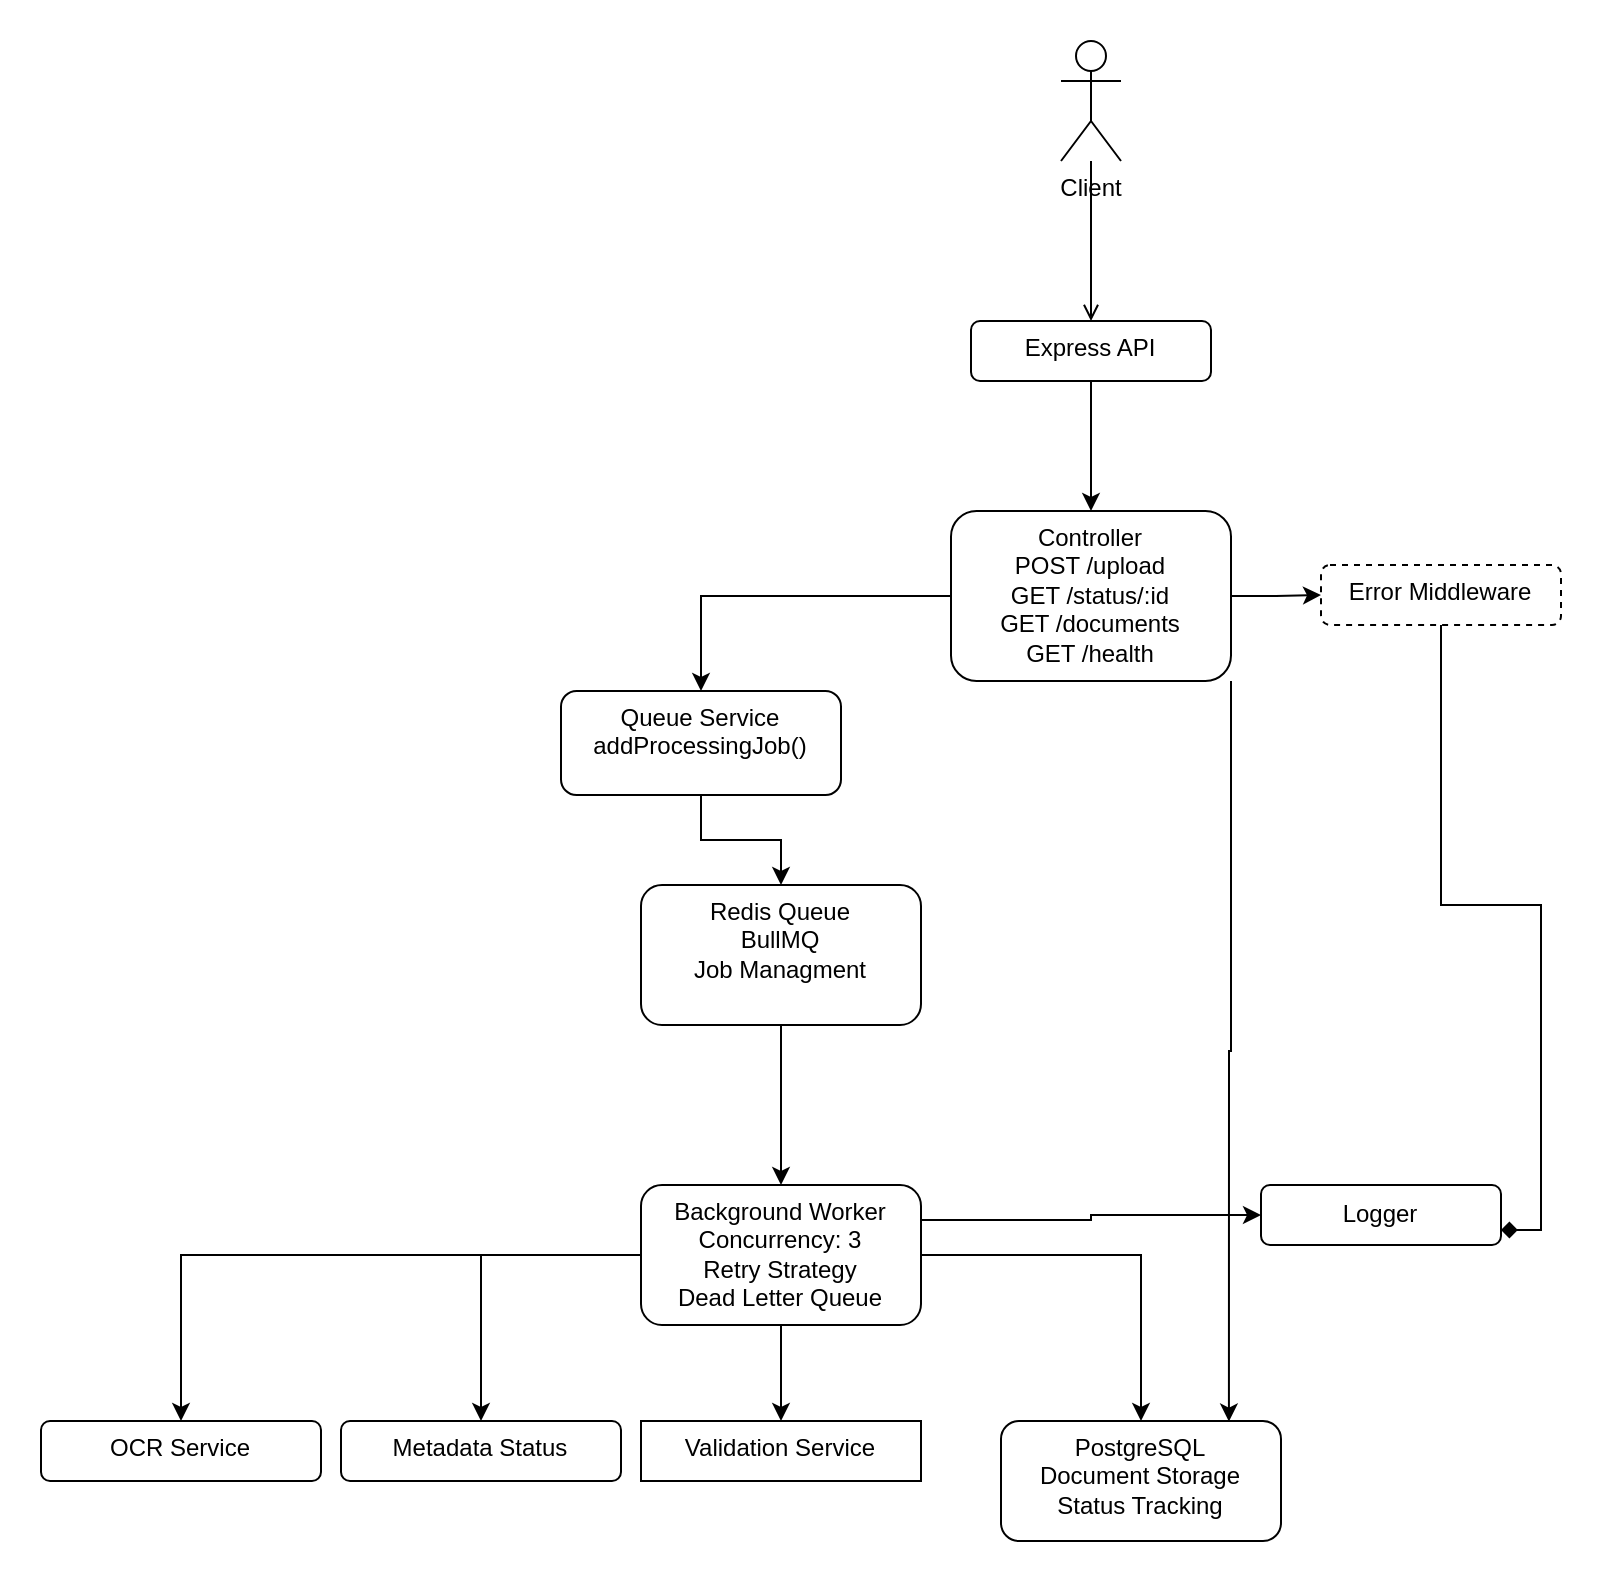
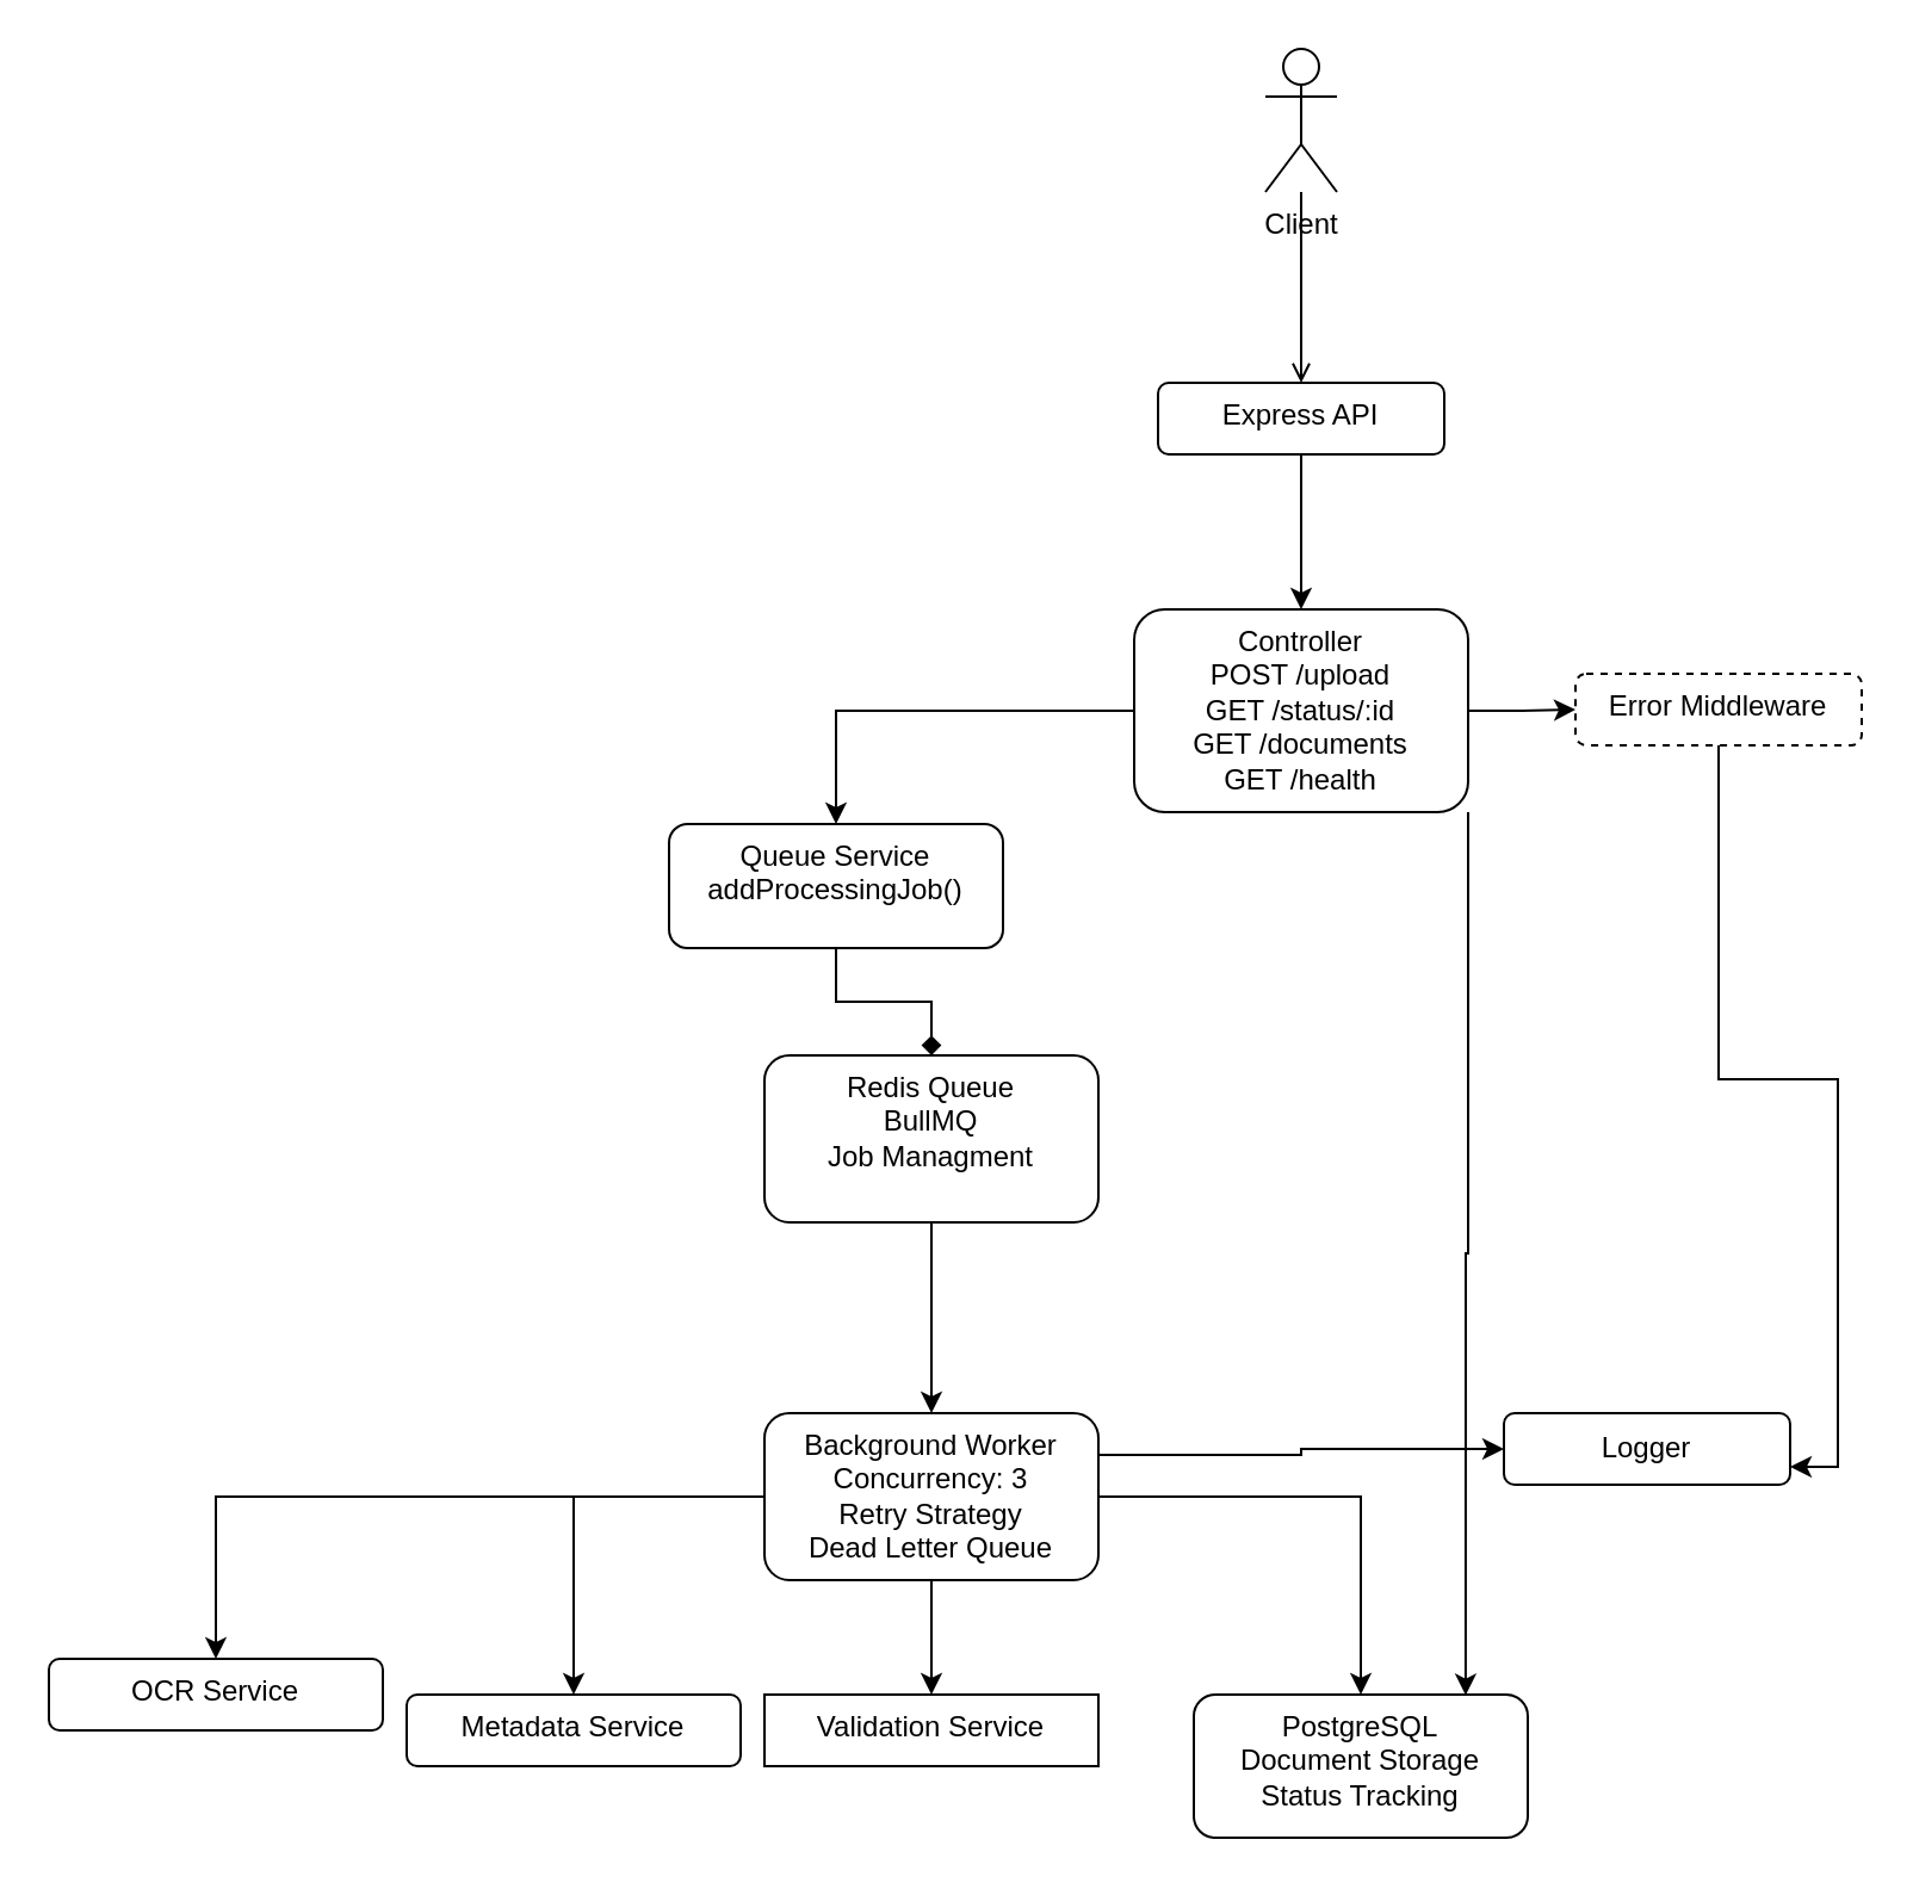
  <mxCell id="0" />
  <mxCell id="1" parent="0" />
  <mxCell id="2" value="" style="edgeStyle=orthogonalEdgeStyle;rounded=0;orthogonalLoop=1;jettySize=auto;html=1;labelBackgroundColor=none;fontColor=default;endArrow=open;" edge="1" parent="1" source="3" target="5"><mxGeometry relative="1" as="geometry" /></mxCell>
  <mxCell id="3" value="Client" style="shape=umlActor;verticalLabelPosition=bottom;verticalAlign=top;html=1;outlineConnect=0;labelBackgroundColor=none;" vertex="1" parent="1"><mxGeometry x="530" y="20" width="30" height="60" as="geometry" /></mxCell>
  <mxCell id="4" value="" style="edgeStyle=orthogonalEdgeStyle;rounded=0;orthogonalLoop=1;jettySize=auto;html=1;labelBackgroundColor=none;fontColor=default;" edge="1" parent="1" source="5" target="8"><mxGeometry relative="1" as="geometry" /></mxCell>
  <mxCell id="5" value="Express API" style="rounded=1;whiteSpace=wrap;html=1;verticalAlign=top;labelBackgroundColor=none;" vertex="1" parent="1"><mxGeometry x="485" y="160" width="120" height="30" as="geometry" /></mxCell>
  <mxCell id="6" value="" style="edgeStyle=orthogonalEdgeStyle;rounded=0;orthogonalLoop=1;jettySize=auto;html=1;labelBackgroundColor=none;fontColor=default;" edge="1" parent="1" source="8" target="26"><mxGeometry relative="1" as="geometry" /></mxCell>
  <mxCell id="7" style="edgeStyle=orthogonalEdgeStyle;rounded=0;orthogonalLoop=1;jettySize=auto;html=1;exitX=0;exitY=0.5;exitDx=0;exitDy=0;entryX=0.5;entryY=0;entryDx=0;entryDy=0;labelBackgroundColor=none;fontColor=default;" edge="1" parent="1" source="8" target="10"><mxGeometry relative="1" as="geometry"><mxPoint x="390" y="297.667" as="targetPoint" /></mxGeometry></mxCell>
  <mxCell id="8" value="Controller&lt;br&gt;POST /upload&lt;br&gt;GET /status/:id&lt;br&gt;GET /documents&lt;br&gt;GET /health" style="rounded=1;whiteSpace=wrap;html=1;verticalAlign=top;labelBackgroundColor=none;" vertex="1" parent="1"><mxGeometry x="475" y="255" width="140" height="85" as="geometry" /></mxCell>
- <mxCell id="9" value="" style="edgeStyle=orthogonalEdgeStyle;rounded=0;orthogonalLoop=1;jettySize=auto;html=1;labelBackgroundColor=none;fontColor=default;" edge="1" parent="1" source="10" target="12"><mxGeometry relative="1" as="geometry" /></mxCell>
+ <mxCell id="9" value="" style="edgeStyle=orthogonalEdgeStyle;rounded=0;orthogonalLoop=1;jettySize=auto;html=1;labelBackgroundColor=none;fontColor=default;endArrow=diamond;" edge="1" parent="1" source="10" target="12"><mxGeometry relative="1" as="geometry" /></mxCell>
  <mxCell id="10" value="Queue Service&lt;br&gt;addProcessingJob()" style="rounded=1;whiteSpace=wrap;html=1;verticalAlign=top;labelBackgroundColor=none;" vertex="1" parent="1"><mxGeometry x="280" y="345" width="140" height="52" as="geometry" /></mxCell>
  <mxCell id="11" value="" style="edgeStyle=orthogonalEdgeStyle;rounded=0;orthogonalLoop=1;jettySize=auto;html=1;labelBackgroundColor=none;fontColor=default;" edge="1" parent="1" source="12" target="18"><mxGeometry relative="1" as="geometry" /></mxCell>
  <mxCell id="12" value="Redis Queue&lt;br&gt;BullMQ&lt;br&gt;Job Managment" style="rounded=1;whiteSpace=wrap;html=1;verticalAlign=top;labelBackgroundColor=none;" vertex="1" parent="1"><mxGeometry x="320" y="442" width="140" height="70" as="geometry" /></mxCell>
  <mxCell id="13" value="" style="edgeStyle=orthogonalEdgeStyle;rounded=0;orthogonalLoop=1;jettySize=auto;html=1;labelBackgroundColor=none;fontColor=default;" edge="1" parent="1" source="18" target="19"><mxGeometry relative="1" as="geometry" /></mxCell>
  <mxCell id="14" value="" style="edgeStyle=orthogonalEdgeStyle;rounded=0;orthogonalLoop=1;jettySize=auto;html=1;labelBackgroundColor=none;fontColor=default;" edge="1" parent="1" source="18" target="20"><mxGeometry relative="1" as="geometry" /></mxCell>
  <mxCell id="15" value="" style="edgeStyle=orthogonalEdgeStyle;rounded=0;orthogonalLoop=1;jettySize=auto;html=1;labelBackgroundColor=none;fontColor=default;" edge="1" parent="1" source="18" target="21"><mxGeometry relative="1" as="geometry" /></mxCell>
  <mxCell id="16" value="" style="edgeStyle=orthogonalEdgeStyle;rounded=0;orthogonalLoop=1;jettySize=auto;html=1;labelBackgroundColor=none;fontColor=default;" edge="1" parent="1" source="18" target="22"><mxGeometry relative="1" as="geometry" /></mxCell>
  <mxCell id="17" style="edgeStyle=orthogonalEdgeStyle;rounded=0;orthogonalLoop=1;jettySize=auto;html=1;exitX=1;exitY=0.25;exitDx=0;exitDy=0;labelBackgroundColor=none;fontColor=default;" edge="1" parent="1" source="18" target="23"><mxGeometry relative="1" as="geometry"><mxPoint x="730" y="760" as="targetPoint" /></mxGeometry></mxCell>
  <mxCell id="18" value="Background Worker&lt;br&gt;Concurrency: 3&lt;br&gt;Retry Strategy&lt;br&gt;Dead Letter Queue" style="rounded=1;whiteSpace=wrap;html=1;verticalAlign=top;labelBackgroundColor=none;" vertex="1" parent="1"><mxGeometry x="320" y="592" width="140" height="70" as="geometry" /></mxCell>
- <mxCell id="19" value="OCR Service" style="rounded=1;whiteSpace=wrap;html=1;verticalAlign=top;labelBackgroundColor=none;" vertex="1" parent="1"><mxGeometry x="20" y="710" width="140" height="30" as="geometry" /></mxCell>
- <mxCell id="20" value="&lt;div&gt;Metadata Status&lt;/div&gt;&lt;div&gt;&lt;br&gt;&lt;/div&gt;" style="rounded=1;whiteSpace=wrap;html=1;verticalAlign=top;labelBackgroundColor=none;" vertex="1" parent="1"><mxGeometry x="170" y="710" width="140" height="30" as="geometry" /></mxCell>
+ <mxCell id="19" value="OCR Service" style="rounded=1;whiteSpace=wrap;html=1;verticalAlign=top;labelBackgroundColor=none;" vertex="1" parent="1"><mxGeometry x="20" y="695" width="140" height="30" as="geometry" /></mxCell>
+ <mxCell id="20" value="&lt;div&gt;Metadata Service&lt;/div&gt;&lt;div&gt;&lt;br&gt;&lt;/div&gt;" style="rounded=1;whiteSpace=wrap;html=1;verticalAlign=top;labelBackgroundColor=none;" vertex="1" parent="1"><mxGeometry x="170" y="710" width="140" height="30" as="geometry" /></mxCell>
  <mxCell id="21" value="Validation Service" style="whiteSpace=wrap;html=1;verticalAlign=top;labelBackgroundColor=none;rounded=0;" vertex="1" parent="1"><mxGeometry x="320" y="710" width="140" height="30" as="geometry" /></mxCell>
  <mxCell id="22" value="PostgreSQL&lt;br&gt;Document Storage&lt;br&gt;Status Tracking" style="rounded=1;whiteSpace=wrap;html=1;verticalAlign=top;labelBackgroundColor=none;" vertex="1" parent="1"><mxGeometry x="500" y="710" width="140" height="60" as="geometry" /></mxCell>
  <mxCell id="23" value="Logger" style="rounded=1;whiteSpace=wrap;html=1;labelBackgroundColor=none;" vertex="1" parent="1"><mxGeometry x="630" y="592" width="120" height="30" as="geometry" /></mxCell>
  <mxCell id="24" style="edgeStyle=orthogonalEdgeStyle;rounded=0;orthogonalLoop=1;jettySize=auto;html=1;exitX=1;exitY=1;exitDx=0;exitDy=0;entryX=0.814;entryY=0.005;entryDx=0;entryDy=0;entryPerimeter=0;labelBackgroundColor=none;fontColor=default;" edge="1" parent="1" source="8" target="22"><mxGeometry relative="1" as="geometry" /></mxCell>
- <mxCell id="25" style="edgeStyle=orthogonalEdgeStyle;rounded=0;orthogonalLoop=1;jettySize=auto;html=1;entryX=1;entryY=0.75;entryDx=0;entryDy=0;labelBackgroundColor=none;fontColor=default;endArrow=diamond;" edge="1" parent="1" source="26" target="23"><mxGeometry relative="1" as="geometry" /></mxCell>
+ <mxCell id="25" style="edgeStyle=orthogonalEdgeStyle;rounded=0;orthogonalLoop=1;jettySize=auto;html=1;entryX=1;entryY=0.75;entryDx=0;entryDy=0;labelBackgroundColor=none;fontColor=default;" edge="1" parent="1" source="26" target="23"><mxGeometry relative="1" as="geometry" /></mxCell>
  <mxCell id="26" value="Error Middleware&lt;div&gt;&lt;br/&gt;&lt;/div&gt;" style="whiteSpace=wrap;html=1;verticalAlign=top;rounded=1;labelBackgroundColor=none;dashed=1;" vertex="1" parent="1"><mxGeometry x="660" y="282" width="120" height="30" as="geometry" /></mxCell>
